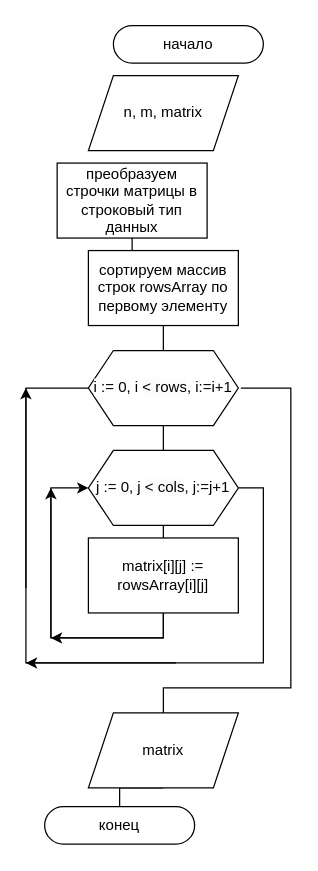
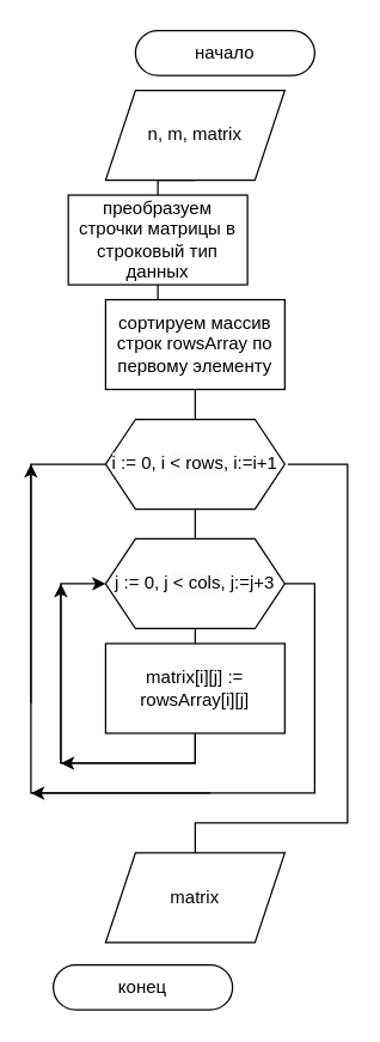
  <mxCell id="0" />
  <mxCell id="1" parent="0" />
  <mxCell id="2" value="" style="endArrow=classic;html=1;rounded=0;strokeColor=default;align=center;verticalAlign=middle;fontFamily=Helvetica;fontSize=11;fontColor=default;labelBackgroundColor=default;edgeStyle=orthogonalEdgeStyle;" edge="1" parent="1"><mxGeometry width="50" height="50" relative="1" as="geometry"><mxPoint x="40" y="510" as="sourcePoint" /><mxPoint x="40" y="390" as="targetPoint" /></mxGeometry></mxCell>
  <mxCell id="3" style="edgeStyle=orthogonalEdgeStyle;shape=connector;rounded=0;orthogonalLoop=1;jettySize=auto;html=1;exitX=0.5;exitY=1;exitDx=0;exitDy=0;strokeColor=default;align=center;verticalAlign=middle;fontFamily=Helvetica;fontSize=11;fontColor=default;labelBackgroundColor=default;startFill=0;endArrow=classic;endFill=1;" edge="1" parent="1"><mxGeometry relative="1" as="geometry"><mxPoint x="40" y="510" as="targetPoint" /><Array as="points"><mxPoint x="130" y="510" /></Array><mxPoint x="130" y="490" as="sourcePoint" /></mxGeometry></mxCell>
+ <mxCell id="4" style="edgeStyle=orthogonalEdgeStyle;rounded=0;orthogonalLoop=1;jettySize=auto;html=1;exitX=0.5;exitY=1;exitDx=0;exitDy=0;entryX=0.5;entryY=0;entryDx=0;entryDy=0;endArrow=none;startFill=0;" edge="1" parent="1" source="5" target="8"><mxGeometry relative="1" as="geometry" /></mxCell>
  <mxCell id="5" value="n, m, matrix" style="shape=parallelogram;perimeter=parallelogramPerimeter;whiteSpace=wrap;html=1;fixedSize=1;" vertex="1" parent="1"><mxGeometry x="70" y="60" width="120" height="60" as="geometry" /></mxCell>
  <mxCell id="6" value="начало" style="rounded=1;whiteSpace=wrap;html=1;arcSize=50;" vertex="1" parent="1"><mxGeometry x="90" y="20" width="120" height="30" as="geometry" /></mxCell>
  <mxCell id="7" style="edgeStyle=orthogonalEdgeStyle;rounded=0;orthogonalLoop=1;jettySize=auto;html=1;exitX=0.5;exitY=1;exitDx=0;exitDy=0;endArrow=none;startFill=0;" edge="1" parent="1" source="8" target="13"><mxGeometry relative="1" as="geometry" /></mxCell>
  <mxCell id="8" value="преобразуем строчки матрицы в строковый тип данных" style="rounded=0;whiteSpace=wrap;html=1;" vertex="1" parent="1"><mxGeometry x="45" y="130" width="120" height="60" as="geometry" /></mxCell>
  <mxCell id="9" style="edgeStyle=orthogonalEdgeStyle;shape=connector;rounded=0;orthogonalLoop=1;jettySize=auto;html=1;exitX=0.5;exitY=1;exitDx=0;exitDy=0;entryX=0.5;entryY=0;entryDx=0;entryDy=0;strokeColor=default;align=center;verticalAlign=middle;fontFamily=Helvetica;fontSize=11;fontColor=default;labelBackgroundColor=default;startFill=0;endArrow=none;" edge="1" parent="1" source="11" target="15"><mxGeometry relative="1" as="geometry" /></mxCell>
  <mxCell id="10" style="edgeStyle=orthogonalEdgeStyle;shape=connector;rounded=0;orthogonalLoop=1;jettySize=auto;html=1;exitX=1;exitY=0.5;exitDx=0;exitDy=0;strokeColor=default;align=center;verticalAlign=middle;fontFamily=Helvetica;fontSize=11;fontColor=default;labelBackgroundColor=default;startFill=0;endArrow=none;" edge="1" parent="1"><mxGeometry relative="1" as="geometry"><mxPoint x="130" y="570" as="targetPoint" /><Array as="points"><mxPoint x="232" y="310" /><mxPoint x="232" y="550" /><mxPoint x="130" y="550" /><mxPoint x="130" y="570" /></Array><mxPoint x="192" y="310" as="sourcePoint" /></mxGeometry></mxCell>
  <mxCell id="11" value="&lt;font&gt;&lt;font face=&quot;Helvetica&quot; style=&quot;background-color: light-dark(rgb(255, 255, 255), rgb(18, 18, 18));&quot;&gt;i := 0, i &lt;/font&gt;&lt;font face=&quot;Helvetica&quot; style=&quot;background-color: rgb(251, 251, 251);&quot;&gt;&amp;lt; rows&lt;/font&gt;&lt;font face=&quot;Helvetica&quot; style=&quot;background-color: light-dark(rgb(255, 255, 255), rgb(18, 18, 18));&quot;&gt;, i:=i+1&lt;/font&gt;&lt;/font&gt;" style="shape=hexagon;perimeter=hexagonPerimeter2;whiteSpace=wrap;html=1;fixedSize=1;" vertex="1" parent="1"><mxGeometry x="70" y="280" width="120" height="60" as="geometry" /></mxCell>
  <mxCell id="12" style="edgeStyle=orthogonalEdgeStyle;shape=connector;rounded=0;orthogonalLoop=1;jettySize=auto;html=1;exitX=0.5;exitY=1;exitDx=0;exitDy=0;entryX=0.5;entryY=0;entryDx=0;entryDy=0;strokeColor=default;align=center;verticalAlign=middle;fontFamily=Helvetica;fontSize=11;fontColor=default;labelBackgroundColor=default;startFill=0;endArrow=none;" edge="1" parent="1" source="13" target="11"><mxGeometry relative="1" as="geometry" /></mxCell>
  <mxCell id="13" value="сортируем массив строк rowsArray по первому элементу" style="rounded=0;whiteSpace=wrap;align=center;" vertex="1" parent="1"><mxGeometry x="70" y="200" width="120" height="60" as="geometry" /></mxCell>
  <mxCell id="14" style="edgeStyle=orthogonalEdgeStyle;shape=connector;rounded=0;orthogonalLoop=1;jettySize=auto;html=1;exitX=1;exitY=0.5;exitDx=0;exitDy=0;entryX=0;entryY=0.5;entryDx=0;entryDy=0;strokeColor=default;align=center;verticalAlign=middle;fontFamily=Helvetica;fontSize=11;fontColor=default;labelBackgroundColor=default;startFill=0;endArrow=none;" edge="1" parent="1" source="15" target="11"><mxGeometry relative="1" as="geometry"><Array as="points"><mxPoint x="210" y="390" /><mxPoint x="210" y="530" /><mxPoint x="20" y="530" /><mxPoint x="20" y="310" /></Array></mxGeometry></mxCell>
- <mxCell id="15" value="&lt;font&gt;&lt;font face=&quot;Helvetica&quot; style=&quot;background-color: light-dark(rgb(255, 255, 255), rgb(18, 18, 18));&quot;&gt;j := 0, j&amp;nbsp;&lt;/font&gt;&lt;font face=&quot;Helvetica&quot; style=&quot;background-color: rgb(251, 251, 251);&quot;&gt;&amp;lt; cols&lt;/font&gt;&lt;font face=&quot;Helvetica&quot; style=&quot;background-color: light-dark(rgb(255, 255, 255), rgb(18, 18, 18));&quot;&gt;, j:=j+1&lt;/font&gt;&lt;/font&gt;" style="shape=hexagon;perimeter=hexagonPerimeter2;whiteSpace=wrap;html=1;fixedSize=1;" vertex="1" parent="1"><mxGeometry x="70" y="360" width="120" height="60" as="geometry" /></mxCell>
+ <mxCell id="15" value="&lt;font&gt;&lt;font face=&quot;Helvetica&quot; style=&quot;background-color: light-dark(rgb(255, 255, 255), rgb(18, 18, 18));&quot;&gt;j := 0, j&amp;nbsp;&lt;/font&gt;&lt;font face=&quot;Helvetica&quot; style=&quot;background-color: rgb(251, 251, 251);&quot;&gt;&amp;lt; cols&lt;/font&gt;&lt;font face=&quot;Helvetica&quot; style=&quot;background-color: light-dark(rgb(255, 255, 255), rgb(18, 18, 18));&quot;&gt;, j:=j+3&lt;/font&gt;&lt;/font&gt;" style="shape=hexagon;perimeter=hexagonPerimeter2;whiteSpace=wrap;html=1;fixedSize=1;" vertex="1" parent="1"><mxGeometry x="70" y="360" width="120" height="60" as="geometry" /></mxCell>
  <mxCell id="16" style="edgeStyle=orthogonalEdgeStyle;shape=connector;rounded=0;orthogonalLoop=1;jettySize=auto;html=1;exitX=0.5;exitY=0;exitDx=0;exitDy=0;exitPerimeter=0;entryX=0.5;entryY=1;entryDx=0;entryDy=0;strokeColor=default;align=center;verticalAlign=middle;fontFamily=Helvetica;fontSize=11;fontColor=default;labelBackgroundColor=default;startFill=0;endArrow=none;" edge="1" parent="1" target="15"><mxGeometry relative="1" as="geometry"><mxPoint x="130" y="430" as="sourcePoint" /></mxGeometry></mxCell>
  <mxCell id="17" style="edgeStyle=orthogonalEdgeStyle;shape=connector;rounded=0;orthogonalLoop=1;jettySize=auto;html=1;exitX=0.5;exitY=1;exitDx=0;exitDy=0;entryX=0;entryY=0.5;entryDx=0;entryDy=0;strokeColor=default;align=center;verticalAlign=middle;fontFamily=Helvetica;fontSize=11;fontColor=default;labelBackgroundColor=default;startFill=0;endArrow=classic;endFill=1;" edge="1" parent="1" source="18" target="15"><mxGeometry relative="1" as="geometry"><Array as="points"><mxPoint x="130" y="510" /><mxPoint x="40" y="510" /><mxPoint x="40" y="390" /></Array></mxGeometry></mxCell>
  <mxCell id="18" value="&lt;div&gt;matrix[i][j] := rowsArray[i][j]&lt;/div&gt;" style="rounded=0;whiteSpace=wrap;html=1;fontSize=12;" vertex="1" parent="1"><mxGeometry x="70" y="430" width="120" height="60" as="geometry" /></mxCell>
  <mxCell id="19" style="edgeStyle=orthogonalEdgeStyle;shape=connector;rounded=0;orthogonalLoop=1;jettySize=auto;html=1;strokeColor=default;align=center;verticalAlign=middle;fontFamily=Helvetica;fontSize=11;fontColor=default;labelBackgroundColor=default;startFill=0;endArrow=classic;endFill=1;" edge="1" parent="1"><mxGeometry relative="1" as="geometry"><mxPoint x="20" y="530" as="targetPoint" /><Array as="points"><mxPoint x="140" y="530" /></Array><mxPoint x="140" y="530" as="sourcePoint" /></mxGeometry></mxCell>
  <mxCell id="20" style="edgeStyle=orthogonalEdgeStyle;shape=connector;rounded=0;orthogonalLoop=1;jettySize=auto;html=1;strokeColor=default;align=center;verticalAlign=middle;fontFamily=Helvetica;fontSize=11;fontColor=default;labelBackgroundColor=default;startFill=0;endArrow=classic;endFill=1;" edge="1" parent="1"><mxGeometry relative="1" as="geometry"><mxPoint x="20" y="310" as="targetPoint" /><mxPoint x="20" y="470" as="sourcePoint" /></mxGeometry></mxCell>
  <mxCell id="21" value="конец" style="rounded=1;whiteSpace=wrap;html=1;arcSize=50;" vertex="1" parent="1"><mxGeometry x="35" y="645" width="120" height="30" as="geometry" /></mxCell>
- <mxCell id="22" style="edgeStyle=orthogonalEdgeStyle;rounded=0;orthogonalLoop=1;jettySize=auto;html=1;exitX=0.5;exitY=1;exitDx=0;exitDy=0;entryX=0.5;entryY=0;entryDx=0;entryDy=0;endArrow=none;startFill=0;" edge="1" parent="1" source="23" target="21"><mxGeometry relative="1" as="geometry" /></mxCell>
  <mxCell id="23" value="matrix" style="shape=parallelogram;perimeter=parallelogramPerimeter;whiteSpace=wrap;html=1;fixedSize=1;" vertex="1" parent="1"><mxGeometry x="70" y="570" width="120" height="60" as="geometry" /></mxCell>
